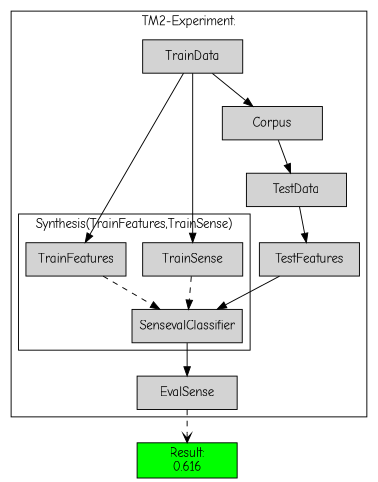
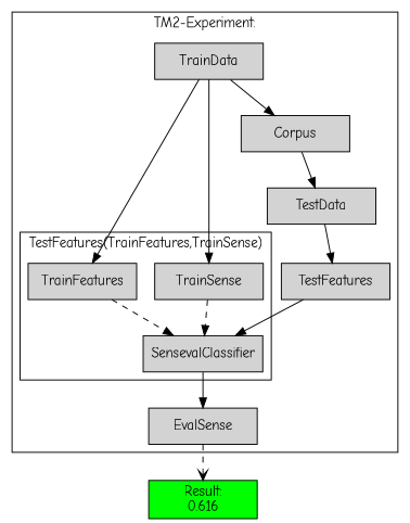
  digraph {
    fontname="Comic Neue"
    rankdir=TD
    node [fontname="Comic Neue" shape=box style=filled]
    edge [fontname="Comic Neue" style=solid]
    TrainFeatures [width=1.5]
    SensevalClassifier [width=1.5]
    TrainSense [width=1.5]
    EvalSense [width=1.5]
    Corpus [width=1.5]
    TrainData [width=1.5]
    TestData [width=1.5]
    TestFeatures [width=1.5]
    n9 [fillcolor=green label="Result:\n0.616" width=1.5]
    subgraph cluster_1 {
      label="TM2-Experiment:"
      EvalSense
      Corpus
      TrainData
      TestData
      TestFeatures
      subgraph cluster_2 {
-       label="Synthesis(TrainFeatures,TrainSense)"
+       label="TestFeatures(TrainFeatures,TrainSense)"
        TrainFeatures
        SensevalClassifier
        TrainSense
      }
    }
    TrainFeatures -> SensevalClassifier [style=dashed]
    SensevalClassifier -> EvalSense
    TrainSense -> SensevalClassifier [style=dashed]
    EvalSense -> n9 [arrowhead=open style=dashed]
    Corpus -> TestData
    TrainData -> TrainFeatures
    TrainData -> TrainSense
    TrainData -> Corpus
    TestData -> TestFeatures
    TestFeatures -> SensevalClassifier
  }
